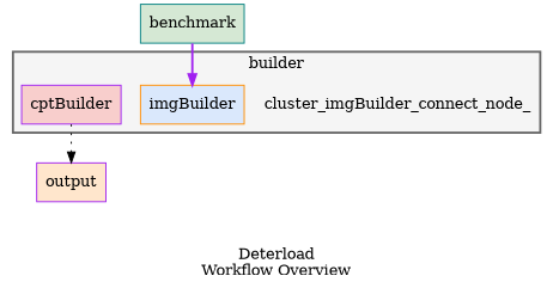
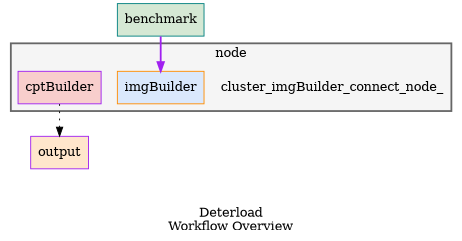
  digraph {
    compound=True
    label="Deterload\nWorkflow Overview"
    node [color=purple shape=box style=filled]
    n1 [height=0 label=cluster_imgBuilder_connect_node_ margin=0 shape=none width=0 style=""]
    n2 [color=darkorange fillcolor="#DAE8FC" label=imgBuilder]
    n3 [fillcolor="#F8CECC" label=cptBuilder]
    n4 [fillcolor="#FFE6CC" label=output]
    n5 [color=teal fillcolor="#D5E8D4" label=benchmark]
    subgraph cluster_1 {
      bgcolor="#F5F5F5"
-     label=builder
+     label="node"
      pencolor="#666666"
      penwidth=2
      n1
      n2
      n3
    }
    n3 -> n4 [color=black style=dotted]
    n5 -> n2 [color=purple style=bold]
  }
